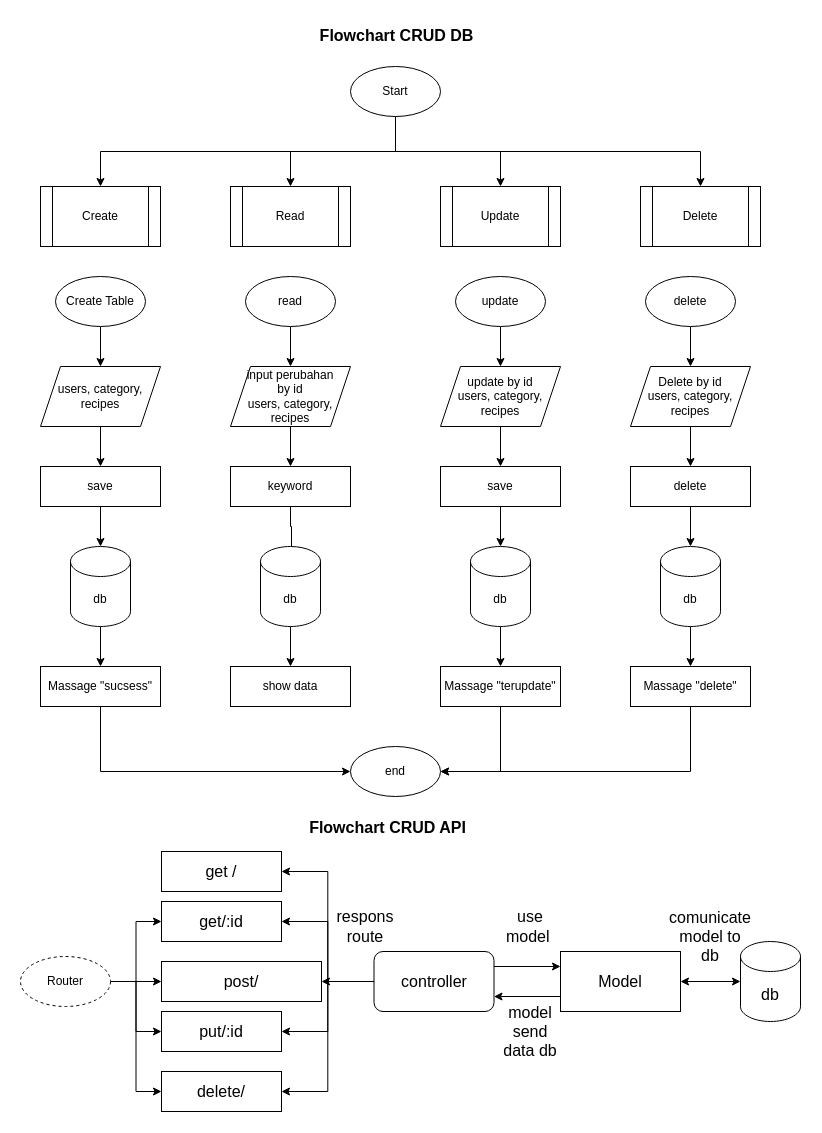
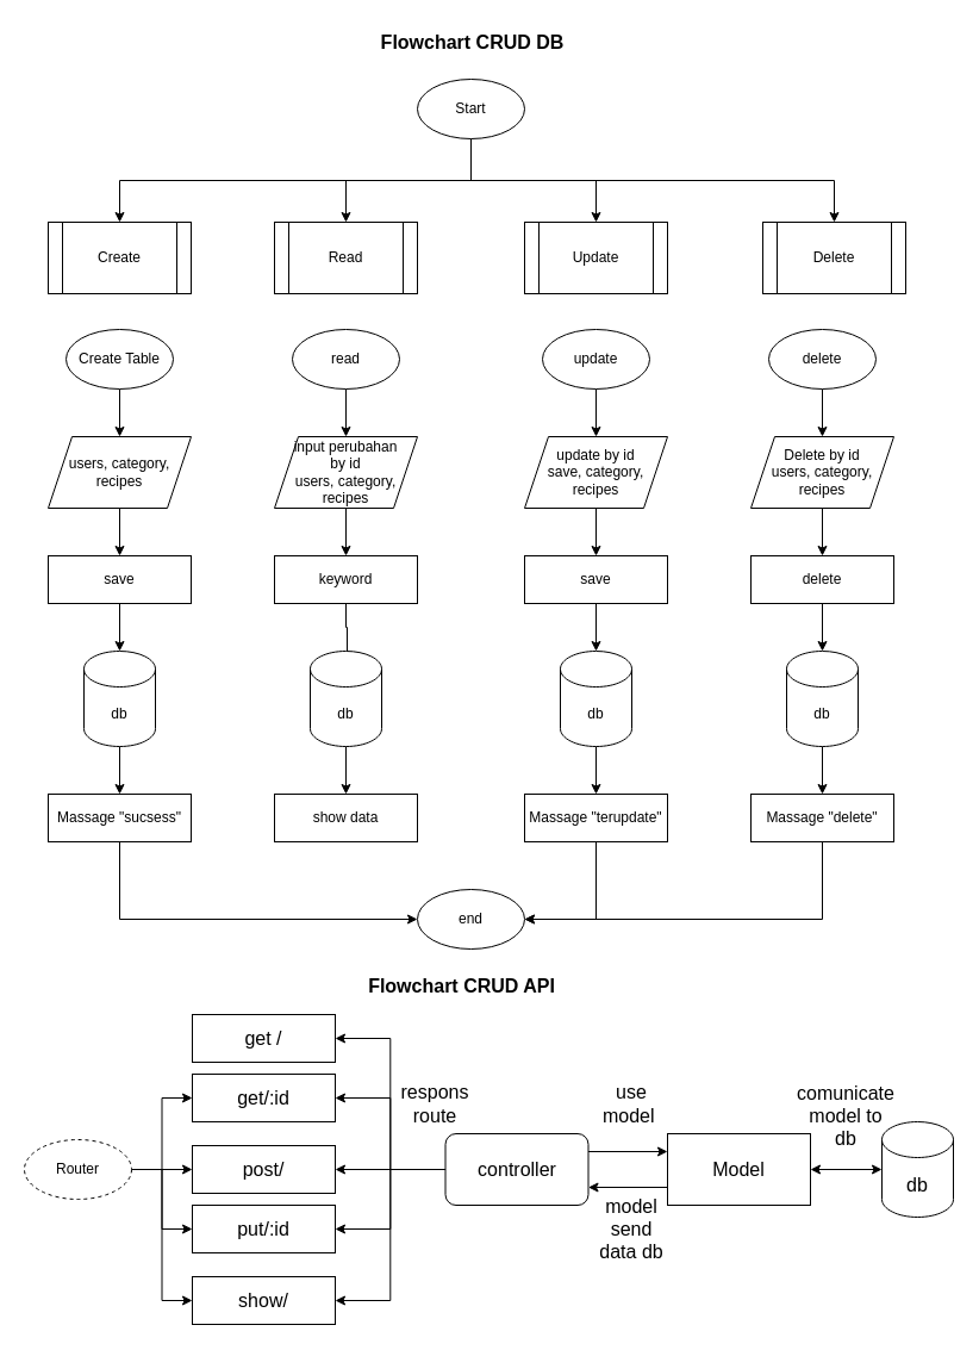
  <mxCell id="0" />
  <mxCell id="1" parent="0" />
  <mxCell id="2" style="edgeStyle=orthogonalEdgeStyle;rounded=0;orthogonalLoop=1;jettySize=auto;html=1;exitX=0.5;exitY=1;exitDx=0;exitDy=0;entryX=0.5;entryY=0;entryDx=0;entryDy=0;" edge="1" parent="1" source="6" target="8"><mxGeometry relative="1" as="geometry" /></mxCell>
  <mxCell id="3" style="edgeStyle=orthogonalEdgeStyle;rounded=0;orthogonalLoop=1;jettySize=auto;html=1;exitX=0.5;exitY=1;exitDx=0;exitDy=0;" edge="1" parent="1" source="6" target="9"><mxGeometry relative="1" as="geometry" /></mxCell>
  <mxCell id="4" style="edgeStyle=orthogonalEdgeStyle;rounded=0;orthogonalLoop=1;jettySize=auto;html=1;exitX=0.5;exitY=1;exitDx=0;exitDy=0;entryX=0.5;entryY=0;entryDx=0;entryDy=0;" edge="1" parent="1" source="6" target="10"><mxGeometry relative="1" as="geometry" /></mxCell>
  <mxCell id="5" style="edgeStyle=orthogonalEdgeStyle;rounded=0;orthogonalLoop=1;jettySize=auto;html=1;exitX=0.5;exitY=1;exitDx=0;exitDy=0;entryX=0.5;entryY=0;entryDx=0;entryDy=0;" edge="1" parent="1" source="6" target="7"><mxGeometry relative="1" as="geometry" /></mxCell>
  <mxCell id="6" value="Start" style="ellipse;whiteSpace=wrap;html=1;" vertex="1" parent="1"><mxGeometry x="350" y="66" width="90" height="50" as="geometry" /></mxCell>
  <mxCell id="7" value="Create" style="shape=process;whiteSpace=wrap;html=1;backgroundOutline=1;" vertex="1" parent="1"><mxGeometry x="40" y="186" width="120" height="60" as="geometry" /></mxCell>
  <mxCell id="8" value="Read" style="shape=process;whiteSpace=wrap;html=1;backgroundOutline=1;" vertex="1" parent="1"><mxGeometry x="230" y="186" width="120" height="60" as="geometry" /></mxCell>
  <mxCell id="9" value="Update" style="shape=process;whiteSpace=wrap;html=1;backgroundOutline=1;" vertex="1" parent="1"><mxGeometry x="440" y="186" width="120" height="60" as="geometry" /></mxCell>
  <mxCell id="10" value="Delete" style="shape=process;whiteSpace=wrap;html=1;backgroundOutline=1;" vertex="1" parent="1"><mxGeometry x="640" y="186" width="120" height="60" as="geometry" /></mxCell>
  <mxCell id="11" style="edgeStyle=orthogonalEdgeStyle;rounded=0;orthogonalLoop=1;jettySize=auto;html=1;exitX=0.5;exitY=1;exitDx=0;exitDy=0;entryX=0.5;entryY=0;entryDx=0;entryDy=0;" edge="1" parent="1" source="12" target="14"><mxGeometry relative="1" as="geometry" /></mxCell>
  <mxCell id="12" value="Create Table" style="ellipse;whiteSpace=wrap;html=1;" vertex="1" parent="1"><mxGeometry x="55" y="276" width="90" height="50" as="geometry" /></mxCell>
  <mxCell id="13" style="edgeStyle=orthogonalEdgeStyle;rounded=0;orthogonalLoop=1;jettySize=auto;html=1;exitX=0.5;exitY=1;exitDx=0;exitDy=0;entryX=0.5;entryY=0;entryDx=0;entryDy=0;" edge="1" parent="1" source="14" target="16"><mxGeometry relative="1" as="geometry" /></mxCell>
  <mxCell id="14" value="users, category, recipes" style="shape=parallelogram;perimeter=parallelogramPerimeter;whiteSpace=wrap;html=1;fixedSize=1;" vertex="1" parent="1"><mxGeometry x="40" y="366" width="120" height="60" as="geometry" /></mxCell>
  <mxCell id="15" style="edgeStyle=orthogonalEdgeStyle;rounded=0;orthogonalLoop=1;jettySize=auto;html=1;exitX=0.5;exitY=1;exitDx=0;exitDy=0;entryX=0.5;entryY=0;entryDx=0;entryDy=0;entryPerimeter=0;" edge="1" parent="1" source="16" target="18"><mxGeometry relative="1" as="geometry" /></mxCell>
  <mxCell id="16" value="save" style="rounded=0;whiteSpace=wrap;html=1;" vertex="1" parent="1"><mxGeometry x="40" y="466" width="120" height="40" as="geometry" /></mxCell>
  <mxCell id="17" style="edgeStyle=orthogonalEdgeStyle;rounded=0;orthogonalLoop=1;jettySize=auto;html=1;exitX=0.5;exitY=1;exitDx=0;exitDy=0;exitPerimeter=0;entryX=0.5;entryY=0;entryDx=0;entryDy=0;" edge="1" parent="1" source="18" target="20"><mxGeometry relative="1" as="geometry" /></mxCell>
  <mxCell id="18" value="db" style="shape=cylinder3;whiteSpace=wrap;html=1;boundedLbl=1;backgroundOutline=1;size=15;" vertex="1" parent="1"><mxGeometry x="70" y="546" width="60" height="80" as="geometry" /></mxCell>
  <mxCell id="19" style="edgeStyle=orthogonalEdgeStyle;rounded=0;orthogonalLoop=1;jettySize=auto;html=1;exitX=0.5;exitY=1;exitDx=0;exitDy=0;entryX=0;entryY=0.5;entryDx=0;entryDy=0;" edge="1" parent="1" source="20" target="50"><mxGeometry relative="1" as="geometry" /></mxCell>
  <mxCell id="20" value="Massage &quot;sucsess&quot;" style="rounded=0;whiteSpace=wrap;html=1;" vertex="1" parent="1"><mxGeometry x="40" y="666" width="120" height="40" as="geometry" /></mxCell>
  <mxCell id="21" style="edgeStyle=orthogonalEdgeStyle;rounded=0;orthogonalLoop=1;jettySize=auto;html=1;exitX=0.5;exitY=1;exitDx=0;exitDy=0;entryX=0.5;entryY=0;entryDx=0;entryDy=0;" edge="1" parent="1" source="22" target="24"><mxGeometry relative="1" as="geometry" /></mxCell>
  <mxCell id="22" value="read" style="ellipse;whiteSpace=wrap;html=1;" vertex="1" parent="1"><mxGeometry x="245" y="276" width="90" height="50" as="geometry" /></mxCell>
  <mxCell id="23" style="edgeStyle=orthogonalEdgeStyle;rounded=0;orthogonalLoop=1;jettySize=auto;html=1;exitX=0.5;exitY=1;exitDx=0;exitDy=0;entryX=0.5;entryY=0;entryDx=0;entryDy=0;" edge="1" parent="1" source="24" target="26"><mxGeometry relative="1" as="geometry" /></mxCell>
  <mxCell id="24" value="input perubahan &lt;br&gt;by id&lt;br&gt;users, category, recipes" style="shape=parallelogram;perimeter=parallelogramPerimeter;whiteSpace=wrap;html=1;fixedSize=1;" vertex="1" parent="1"><mxGeometry x="230" y="366" width="120" height="60" as="geometry" /></mxCell>
  <mxCell id="25" style="edgeStyle=orthogonalEdgeStyle;rounded=0;orthogonalLoop=1;jettySize=auto;html=1;exitX=0.5;exitY=1;exitDx=0;exitDy=0;entryX=0.517;entryY=0.25;entryDx=0;entryDy=0;entryPerimeter=0;" edge="1" parent="1" source="26" target="28"><mxGeometry relative="1" as="geometry" /></mxCell>
  <mxCell id="26" value="keyword" style="rounded=0;whiteSpace=wrap;html=1;" vertex="1" parent="1"><mxGeometry x="230" y="466" width="120" height="40" as="geometry" /></mxCell>
  <mxCell id="27" style="edgeStyle=orthogonalEdgeStyle;rounded=0;orthogonalLoop=1;jettySize=auto;html=1;exitX=0.5;exitY=1;exitDx=0;exitDy=0;exitPerimeter=0;entryX=0.5;entryY=0;entryDx=0;entryDy=0;" edge="1" parent="1" source="28" target="29"><mxGeometry relative="1" as="geometry" /></mxCell>
  <mxCell id="28" value="db" style="shape=cylinder3;whiteSpace=wrap;html=1;boundedLbl=1;backgroundOutline=1;size=15;" vertex="1" parent="1"><mxGeometry x="260" y="546" width="60" height="80" as="geometry" /></mxCell>
  <mxCell id="29" value="show data" style="rounded=0;whiteSpace=wrap;html=1;" vertex="1" parent="1"><mxGeometry x="230" y="666" width="120" height="40" as="geometry" /></mxCell>
  <mxCell id="30" style="edgeStyle=orthogonalEdgeStyle;rounded=0;orthogonalLoop=1;jettySize=auto;html=1;exitX=0.5;exitY=1;exitDx=0;exitDy=0;" edge="1" parent="1" source="31" target="33"><mxGeometry relative="1" as="geometry" /></mxCell>
  <mxCell id="31" value="update" style="ellipse;whiteSpace=wrap;html=1;" vertex="1" parent="1"><mxGeometry x="455" y="276" width="90" height="50" as="geometry" /></mxCell>
  <mxCell id="32" style="edgeStyle=orthogonalEdgeStyle;rounded=0;orthogonalLoop=1;jettySize=auto;html=1;exitX=0.5;exitY=1;exitDx=0;exitDy=0;entryX=0.5;entryY=0;entryDx=0;entryDy=0;" edge="1" parent="1" source="33" target="35"><mxGeometry relative="1" as="geometry" /></mxCell>
- <mxCell id="33" value="update by id&lt;br&gt;users, category, recipes" style="shape=parallelogram;perimeter=parallelogramPerimeter;whiteSpace=wrap;html=1;fixedSize=1;" vertex="1" parent="1"><mxGeometry x="440" y="366" width="120" height="60" as="geometry" /></mxCell>
+ <mxCell id="33" value="update by id&lt;br&gt;save, category, recipes" style="shape=parallelogram;perimeter=parallelogramPerimeter;whiteSpace=wrap;html=1;fixedSize=1;" vertex="1" parent="1"><mxGeometry x="440" y="366" width="120" height="60" as="geometry" /></mxCell>
  <mxCell id="34" style="edgeStyle=orthogonalEdgeStyle;rounded=0;orthogonalLoop=1;jettySize=auto;html=1;exitX=0.5;exitY=1;exitDx=0;exitDy=0;entryX=0.5;entryY=0;entryDx=0;entryDy=0;entryPerimeter=0;" edge="1" parent="1" source="35" target="37"><mxGeometry relative="1" as="geometry" /></mxCell>
  <mxCell id="35" value="save" style="rounded=0;whiteSpace=wrap;html=1;" vertex="1" parent="1"><mxGeometry x="440" y="466" width="120" height="40" as="geometry" /></mxCell>
  <mxCell id="36" style="edgeStyle=orthogonalEdgeStyle;rounded=0;orthogonalLoop=1;jettySize=auto;html=1;exitX=0.5;exitY=1;exitDx=0;exitDy=0;exitPerimeter=0;" edge="1" parent="1" source="37" target="39"><mxGeometry relative="1" as="geometry" /></mxCell>
  <mxCell id="37" value="db" style="shape=cylinder3;whiteSpace=wrap;html=1;boundedLbl=1;backgroundOutline=1;size=15;" vertex="1" parent="1"><mxGeometry x="470" y="546" width="60" height="80" as="geometry" /></mxCell>
  <mxCell id="38" style="edgeStyle=orthogonalEdgeStyle;rounded=0;orthogonalLoop=1;jettySize=auto;html=1;entryX=1;entryY=0.5;entryDx=0;entryDy=0;" edge="1" parent="1" source="39" target="50"><mxGeometry relative="1" as="geometry" /></mxCell>
  <mxCell id="39" value="Massage &quot;terupdate&quot;" style="rounded=0;whiteSpace=wrap;html=1;" vertex="1" parent="1"><mxGeometry x="440" y="666" width="120" height="40" as="geometry" /></mxCell>
  <mxCell id="40" style="edgeStyle=orthogonalEdgeStyle;rounded=0;orthogonalLoop=1;jettySize=auto;html=1;exitX=0.5;exitY=1;exitDx=0;exitDy=0;" edge="1" parent="1" source="41" target="43"><mxGeometry relative="1" as="geometry" /></mxCell>
  <mxCell id="41" value="delete" style="ellipse;whiteSpace=wrap;html=1;" vertex="1" parent="1"><mxGeometry x="645" y="276" width="90" height="50" as="geometry" /></mxCell>
  <mxCell id="42" style="edgeStyle=orthogonalEdgeStyle;rounded=0;orthogonalLoop=1;jettySize=auto;html=1;exitX=0.5;exitY=1;exitDx=0;exitDy=0;" edge="1" parent="1" source="43" target="45"><mxGeometry relative="1" as="geometry" /></mxCell>
  <mxCell id="43" value="Delete by id&lt;br&gt;users, category, recipes" style="shape=parallelogram;perimeter=parallelogramPerimeter;whiteSpace=wrap;html=1;fixedSize=1;" vertex="1" parent="1"><mxGeometry x="630" y="366" width="120" height="60" as="geometry" /></mxCell>
  <mxCell id="44" style="edgeStyle=orthogonalEdgeStyle;rounded=0;orthogonalLoop=1;jettySize=auto;html=1;exitX=0.5;exitY=1;exitDx=0;exitDy=0;" edge="1" parent="1" source="45" target="47"><mxGeometry relative="1" as="geometry" /></mxCell>
  <mxCell id="45" value="delete" style="rounded=0;whiteSpace=wrap;html=1;" vertex="1" parent="1"><mxGeometry x="630" y="466" width="120" height="40" as="geometry" /></mxCell>
  <mxCell id="46" style="edgeStyle=orthogonalEdgeStyle;rounded=0;orthogonalLoop=1;jettySize=auto;html=1;exitX=0.5;exitY=1;exitDx=0;exitDy=0;exitPerimeter=0;" edge="1" parent="1" source="47" target="49"><mxGeometry relative="1" as="geometry" /></mxCell>
  <mxCell id="47" value="db" style="shape=cylinder3;whiteSpace=wrap;html=1;boundedLbl=1;backgroundOutline=1;size=15;" vertex="1" parent="1"><mxGeometry x="660" y="546" width="60" height="80" as="geometry" /></mxCell>
  <mxCell id="48" style="edgeStyle=orthogonalEdgeStyle;rounded=0;orthogonalLoop=1;jettySize=auto;html=1;exitX=0.5;exitY=1;exitDx=0;exitDy=0;entryX=1;entryY=0.5;entryDx=0;entryDy=0;" edge="1" parent="1" source="49" target="50"><mxGeometry relative="1" as="geometry"><mxPoint x="660" y="746" as="targetPoint" /></mxGeometry></mxCell>
  <mxCell id="49" value="Massage &quot;delete&quot;" style="rounded=0;whiteSpace=wrap;html=1;" vertex="1" parent="1"><mxGeometry x="630" y="666" width="120" height="40" as="geometry" /></mxCell>
  <mxCell id="50" value="end" style="ellipse;whiteSpace=wrap;html=1;" vertex="1" parent="1"><mxGeometry x="350" y="746" width="90" height="50" as="geometry" /></mxCell>
  <mxCell id="51" value="&lt;font style=&quot;font-size: 16px;&quot;&gt;&lt;b&gt;Flowchart CRUD DB&lt;/b&gt;&lt;/font&gt;" style="text;html=1;strokeColor=none;fillColor=none;align=center;verticalAlign=middle;whiteSpace=wrap;rounded=0;" vertex="1" parent="1"><mxGeometry x="298.5" y="20" width="195" height="30" as="geometry" /></mxCell>
  <mxCell id="52" value="get /" style="whiteSpace=wrap;html=1;fontSize=16;" vertex="1" parent="1"><mxGeometry x="161" y="851" width="120" height="40" as="geometry" /></mxCell>
  <mxCell id="53" value="get/:id" style="whiteSpace=wrap;html=1;fontSize=16;" vertex="1" parent="1"><mxGeometry x="161" y="901" width="120" height="40" as="geometry" /></mxCell>
  <mxCell id="54" style="edgeStyle=orthogonalEdgeStyle;rounded=0;orthogonalLoop=1;jettySize=auto;html=1;fontSize=16;" edge="1" parent="1" source="58" target="59"><mxGeometry relative="1" as="geometry" /></mxCell>
  <mxCell id="55" style="edgeStyle=orthogonalEdgeStyle;rounded=0;orthogonalLoop=1;jettySize=auto;html=1;exitX=1;exitY=0.5;exitDx=0;exitDy=0;entryX=0;entryY=0.5;entryDx=0;entryDy=0;fontSize=16;" edge="1" parent="1" source="58" target="53"><mxGeometry relative="1" as="geometry" /></mxCell>
  <mxCell id="56" style="edgeStyle=orthogonalEdgeStyle;rounded=0;orthogonalLoop=1;jettySize=auto;html=1;exitX=1;exitY=0.5;exitDx=0;exitDy=0;entryX=0;entryY=0.5;entryDx=0;entryDy=0;fontSize=16;" edge="1" parent="1" source="58" target="61"><mxGeometry relative="1" as="geometry" /></mxCell>
  <mxCell id="57" style="edgeStyle=orthogonalEdgeStyle;rounded=0;orthogonalLoop=1;jettySize=auto;html=1;exitX=1;exitY=0.5;exitDx=0;exitDy=0;entryX=0;entryY=0.5;entryDx=0;entryDy=0;fontSize=16;" edge="1" parent="1" source="58" target="60"><mxGeometry relative="1" as="geometry" /></mxCell>
  <mxCell id="58" value="Router" style="ellipse;whiteSpace=wrap;html=1;dashed=1;" vertex="1" parent="1"><mxGeometry x="20" y="956" width="90" height="50" as="geometry" /></mxCell>
- <mxCell id="59" value="post/" style="whiteSpace=wrap;html=1;fontSize=16;" vertex="1" parent="1"><mxGeometry x="161" y="961" width="160" height="40" as="geometry" /></mxCell>
+ <mxCell id="59" value="post/" style="whiteSpace=wrap;html=1;fontSize=16;" vertex="1" parent="1"><mxGeometry x="161" y="961" width="120" height="40" as="geometry" /></mxCell>
  <mxCell id="60" value="put/:id" style="whiteSpace=wrap;html=1;fontSize=16;" vertex="1" parent="1"><mxGeometry x="161" y="1011" width="120" height="40" as="geometry" /></mxCell>
- <mxCell id="61" value="delete/" style="whiteSpace=wrap;html=1;fontSize=16;" vertex="1" parent="1"><mxGeometry x="161" y="1071" width="120" height="40" as="geometry" /></mxCell>
+ <mxCell id="61" value="show/" style="whiteSpace=wrap;html=1;fontSize=16;" vertex="1" parent="1"><mxGeometry x="161" y="1071" width="120" height="40" as="geometry" /></mxCell>
  <mxCell id="62" style="edgeStyle=orthogonalEdgeStyle;rounded=0;orthogonalLoop=1;jettySize=auto;html=1;entryX=1;entryY=0.5;entryDx=0;entryDy=0;fontSize=16;" edge="1" parent="1" source="68" target="59"><mxGeometry relative="1" as="geometry" /></mxCell>
  <mxCell id="63" style="edgeStyle=orthogonalEdgeStyle;rounded=0;orthogonalLoop=1;jettySize=auto;html=1;exitX=0;exitY=0.5;exitDx=0;exitDy=0;entryX=1;entryY=0.5;entryDx=0;entryDy=0;fontSize=16;" edge="1" parent="1" source="68" target="53"><mxGeometry relative="1" as="geometry" /></mxCell>
  <mxCell id="64" style="edgeStyle=orthogonalEdgeStyle;rounded=0;orthogonalLoop=1;jettySize=auto;html=1;exitX=0;exitY=0.5;exitDx=0;exitDy=0;entryX=1;entryY=0.5;entryDx=0;entryDy=0;fontSize=16;" edge="1" parent="1" source="68" target="60"><mxGeometry relative="1" as="geometry" /></mxCell>
  <mxCell id="65" style="edgeStyle=orthogonalEdgeStyle;rounded=0;orthogonalLoop=1;jettySize=auto;html=1;exitX=0;exitY=0.5;exitDx=0;exitDy=0;entryX=1;entryY=0.5;entryDx=0;entryDy=0;fontSize=16;" edge="1" parent="1" source="68" target="61"><mxGeometry relative="1" as="geometry" /></mxCell>
  <mxCell id="66" style="edgeStyle=orthogonalEdgeStyle;rounded=0;orthogonalLoop=1;jettySize=auto;html=1;exitX=0;exitY=0.5;exitDx=0;exitDy=0;entryX=1;entryY=0.5;entryDx=0;entryDy=0;fontSize=16;" edge="1" parent="1" source="68" target="52"><mxGeometry relative="1" as="geometry" /></mxCell>
  <mxCell id="67" style="edgeStyle=orthogonalEdgeStyle;rounded=0;orthogonalLoop=1;jettySize=auto;html=1;exitX=1;exitY=0.25;exitDx=0;exitDy=0;entryX=0;entryY=0.25;entryDx=0;entryDy=0;fontSize=16;" edge="1" parent="1" source="68" target="70"><mxGeometry relative="1" as="geometry" /></mxCell>
  <mxCell id="68" value="controller" style="whiteSpace=wrap;html=1;fontSize=16;rounded=1;" vertex="1" parent="1"><mxGeometry x="373.5" y="951" width="120" height="60" as="geometry" /></mxCell>
  <mxCell id="69" style="edgeStyle=orthogonalEdgeStyle;rounded=0;orthogonalLoop=1;jettySize=auto;html=1;exitX=0;exitY=0.75;exitDx=0;exitDy=0;entryX=1;entryY=0.75;entryDx=0;entryDy=0;fontSize=16;" edge="1" parent="1" source="70" target="68"><mxGeometry relative="1" as="geometry" /></mxCell>
  <mxCell id="70" value="Model" style="rounded=0;whiteSpace=wrap;html=1;fontSize=16;" vertex="1" parent="1"><mxGeometry x="560" y="951" width="120" height="60" as="geometry" /></mxCell>
  <mxCell id="71" value="db" style="shape=cylinder3;whiteSpace=wrap;html=1;boundedLbl=1;backgroundOutline=1;size=15;fontSize=16;" vertex="1" parent="1"><mxGeometry x="740" y="941" width="60" height="80" as="geometry" /></mxCell>
  <mxCell id="72" value="" style="endArrow=classic;startArrow=classic;html=1;rounded=0;fontSize=16;entryX=0;entryY=0.5;entryDx=0;entryDy=0;entryPerimeter=0;" edge="1" parent="1" source="70" target="71"><mxGeometry width="50" height="50" relative="1" as="geometry"><mxPoint x="510" y="1082" as="sourcePoint" /><mxPoint x="560" y="1032" as="targetPoint" /></mxGeometry></mxCell>
  <mxCell id="73" value="&lt;font style=&quot;font-size: 16px;&quot;&gt;&lt;b&gt;Flowchart CRUD API&lt;/b&gt;&lt;/font&gt;" style="text;html=1;strokeColor=none;fillColor=none;align=center;verticalAlign=middle;whiteSpace=wrap;rounded=0;" vertex="1" parent="1"><mxGeometry x="290" y="812" width="195" height="30" as="geometry" /></mxCell>
  <mxCell id="74" value="respons route" style="text;html=1;strokeColor=none;fillColor=none;align=center;verticalAlign=middle;whiteSpace=wrap;rounded=0;fontSize=16;" vertex="1" parent="1"><mxGeometry x="335" y="911" width="60" height="30" as="geometry" /></mxCell>
  <mxCell id="75" value="use model&amp;nbsp;" style="text;html=1;strokeColor=none;fillColor=none;align=center;verticalAlign=middle;whiteSpace=wrap;rounded=0;fontSize=16;" vertex="1" parent="1"><mxGeometry x="500" y="911" width="60" height="30" as="geometry" /></mxCell>
  <mxCell id="76" value="model send data db" style="text;html=1;strokeColor=none;fillColor=none;align=center;verticalAlign=middle;whiteSpace=wrap;rounded=0;fontSize=16;" vertex="1" parent="1"><mxGeometry x="500" y="1016" width="60" height="30" as="geometry" /></mxCell>
  <mxCell id="77" value="comunicate model to db" style="text;html=1;strokeColor=none;fillColor=none;align=center;verticalAlign=middle;whiteSpace=wrap;rounded=0;fontSize=16;" vertex="1" parent="1"><mxGeometry x="680" y="921" width="60" height="30" as="geometry" /></mxCell>
